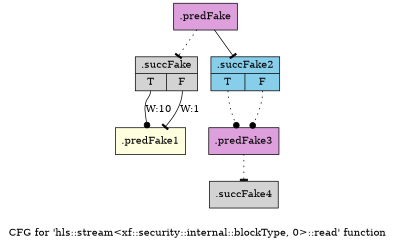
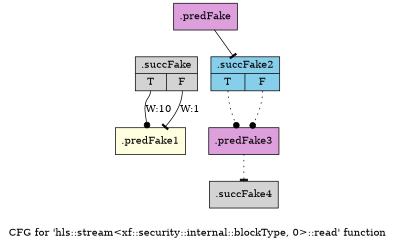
  digraph {
    label="CFG for 'hls::stream\<xf::security::internal::blockType, 0\>::read' function"
    node [fillcolor=plum shape=record style=filled filename="/mnt/xilinx/Vitis_HLS/2021.2/include/hls_stream_thread_unsafe.h" linenumber=373]
    edge [arrowhead=tee execusionnum=9 filename="/mnt/xilinx/Vitis_HLS/2021.2/include/hls_stream_thread_unsafe.h" style=dotted]
    n1 [label="{.predFake}" filename="" linenumber=""]
    n2 [fillcolor=lightgrey label="{.succFake|{<s0>T|<s1>F}}" linenumber=370]
    n3 [fillcolor=skyblue label="{.succFake2|{<s0>T|<s1>F}}"]
    n4 [fillcolor=lightyellow label="{.predFake1}" linenumber=372]
    n5 [label="{.predFake3}"]
    n6 [fillcolor=lightgrey label="{.succFake4}"]
-   n1 -> n2
    n1 -> n3 [style=solid]
    n2 -> n4 [arrowhead=dot label="W:10" style=solid tailport=s0 execusionnum="" filename=""]
    n2 -> n4 [execusionnum=0 label="W:1" style=solid tailport=s1]
    n3 -> n5 [arrowhead=dot tailport=s0 execusionnum="" filename=""]
    n3 -> n5 [arrowhead=dot tailport=s1]
    n5 -> n6 [execusionnum=0]
  }
